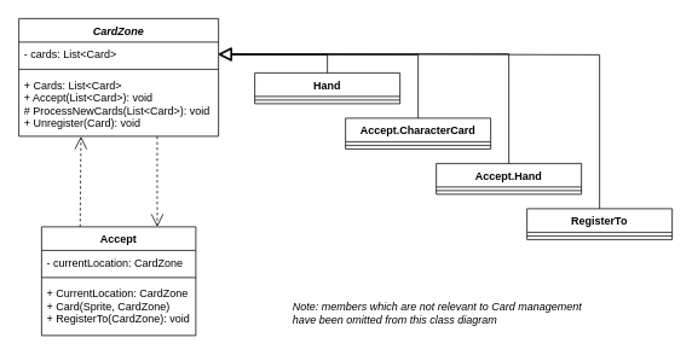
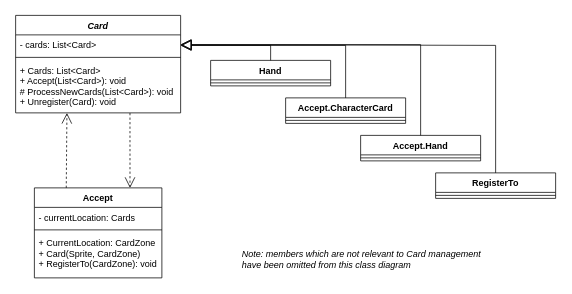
  <mxCell id="0" />
  <mxCell id="1" parent="0" />
- <mxCell id="2" value="CardZone" style="swimlane;fontStyle=3;align=center;verticalAlign=top;childLayout=stackLayout;horizontal=1;startSize=26;horizontalStack=0;resizeParent=1;resizeParentMax=0;resizeLast=0;collapsible=1;marginBottom=0;" parent="1" vertex="1"><mxGeometry x="20" y="20" width="220" height="130" as="geometry" /></mxCell>
+ <mxCell id="2" value="Card" style="swimlane;fontStyle=3;align=center;verticalAlign=top;childLayout=stackLayout;horizontal=1;startSize=26;horizontalStack=0;resizeParent=1;resizeParentMax=0;resizeLast=0;collapsible=1;marginBottom=0;" parent="1" vertex="1"><mxGeometry x="20" y="20" width="220" height="130" as="geometry" /></mxCell>
  <mxCell id="3" value="- cards: List&lt;Card&gt;" style="text;strokeColor=none;fillColor=none;align=left;verticalAlign=top;spacingLeft=4;spacingRight=4;overflow=hidden;rotatable=0;points=[[0,0.5],[1,0.5]];portConstraint=eastwest;" parent="2" vertex="1"><mxGeometry y="26" width="220" height="26" as="geometry" /></mxCell>
  <mxCell id="4" value="" style="line;strokeWidth=1;fillColor=none;align=left;verticalAlign=middle;spacingTop=-1;spacingLeft=3;spacingRight=3;rotatable=0;labelPosition=right;points=[];portConstraint=eastwest;" parent="2" vertex="1"><mxGeometry y="52" width="220" height="8" as="geometry" /></mxCell>
  <mxCell id="5" value="+ Cards: List&lt;Card&gt;&#10;+ Accept(List&lt;Card&gt;): void&#10;# ProcessNewCards(List&lt;Card&gt;): void&#10;+ Unregister(Card): void" style="text;strokeColor=none;fillColor=none;align=left;verticalAlign=top;spacingLeft=4;spacingRight=4;overflow=hidden;rotatable=0;points=[[0,0.5],[1,0.5]];portConstraint=eastwest;" parent="2" vertex="1"><mxGeometry y="60" width="220" height="70" as="geometry" /></mxCell>
  <mxCell id="6" style="rounded=0;orthogonalLoop=1;jettySize=auto;html=1;exitX=0.25;exitY=0;exitDx=0;exitDy=0;entryX=0.311;entryY=1.003;entryDx=0;entryDy=0;entryPerimeter=0;dashed=1;endArrow=open;endFill=0;endSize=12;" parent="1" source="7" target="5" edge="1"><mxGeometry relative="1" as="geometry" /></mxCell>
  <mxCell id="7" value="Accept" style="swimlane;fontStyle=1;align=center;verticalAlign=top;childLayout=stackLayout;horizontal=1;startSize=26;horizontalStack=0;resizeParent=1;resizeParentMax=0;resizeLast=0;collapsible=1;marginBottom=0;" parent="1" vertex="1"><mxGeometry x="45" y="250" width="170" height="120" as="geometry" /></mxCell>
- <mxCell id="8" value="- currentLocation: CardZone" style="text;strokeColor=none;fillColor=none;align=left;verticalAlign=top;spacingLeft=4;spacingRight=4;overflow=hidden;rotatable=0;points=[[0,0.5],[1,0.5]];portConstraint=eastwest;" parent="7" vertex="1"><mxGeometry y="26" width="170" height="26" as="geometry" /></mxCell>
+ <mxCell id="8" value="- currentLocation: Cards" style="text;strokeColor=none;fillColor=none;align=left;verticalAlign=top;spacingLeft=4;spacingRight=4;overflow=hidden;rotatable=0;points=[[0,0.5],[1,0.5]];portConstraint=eastwest;" parent="7" vertex="1"><mxGeometry y="26" width="170" height="26" as="geometry" /></mxCell>
  <mxCell id="9" value="" style="line;strokeWidth=1;fillColor=none;align=left;verticalAlign=middle;spacingTop=-1;spacingLeft=3;spacingRight=3;rotatable=0;labelPosition=right;points=[];portConstraint=eastwest;" parent="7" vertex="1"><mxGeometry y="52" width="170" height="8" as="geometry" /></mxCell>
  <mxCell id="10" value="+ CurrentLocation: CardZone&#10;+ Card(Sprite, CardZone)&#10;+ RegisterTo(CardZone): void" style="text;strokeColor=none;fillColor=none;align=left;verticalAlign=top;spacingLeft=4;spacingRight=4;overflow=hidden;rotatable=0;points=[[0,0.5],[1,0.5]];portConstraint=eastwest;" parent="7" vertex="1"><mxGeometry y="60" width="170" height="60" as="geometry" /></mxCell>
  <mxCell id="11" value="Hand" style="swimlane;fontStyle=1;align=center;verticalAlign=top;childLayout=stackLayout;horizontal=1;startSize=26;horizontalStack=0;resizeParent=1;resizeParentMax=0;resizeLast=0;collapsible=1;marginBottom=0;" parent="1" vertex="1"><mxGeometry x="280" y="80" width="160" height="34" as="geometry" /></mxCell>
  <mxCell id="12" value="" style="line;strokeWidth=1;fillColor=none;align=left;verticalAlign=middle;spacingTop=-1;spacingLeft=3;spacingRight=3;rotatable=0;labelPosition=right;points=[];portConstraint=eastwest;" parent="11" vertex="1"><mxGeometry y="26" width="160" height="8" as="geometry" /></mxCell>
  <mxCell id="13" value="RegisterTo" style="swimlane;fontStyle=1;align=center;verticalAlign=top;childLayout=stackLayout;horizontal=1;startSize=26;horizontalStack=0;resizeParent=1;resizeParentMax=0;resizeLast=0;collapsible=1;marginBottom=0;" parent="1" vertex="1"><mxGeometry x="580" y="230" width="160" height="34" as="geometry" /></mxCell>
  <mxCell id="14" value="" style="line;strokeWidth=1;fillColor=none;align=left;verticalAlign=middle;spacingTop=-1;spacingLeft=3;spacingRight=3;rotatable=0;labelPosition=right;points=[];portConstraint=eastwest;" parent="13" vertex="1"><mxGeometry y="26" width="160" height="8" as="geometry" /></mxCell>
  <mxCell id="15" value="Accept.CharacterCard" style="swimlane;fontStyle=1;align=center;verticalAlign=top;childLayout=stackLayout;horizontal=1;startSize=26;horizontalStack=0;resizeParent=1;resizeParentMax=0;resizeLast=0;collapsible=1;marginBottom=0;" parent="1" vertex="1"><mxGeometry x="380" y="130" width="160" height="34" as="geometry" /></mxCell>
  <mxCell id="16" value="" style="line;strokeWidth=1;fillColor=none;align=left;verticalAlign=middle;spacingTop=-1;spacingLeft=3;spacingRight=3;rotatable=0;labelPosition=right;points=[];portConstraint=eastwest;" parent="15" vertex="1"><mxGeometry y="26" width="160" height="8" as="geometry" /></mxCell>
  <mxCell id="17" value="Accept.Hand" style="swimlane;fontStyle=1;align=center;verticalAlign=top;childLayout=stackLayout;horizontal=1;startSize=26;horizontalStack=0;resizeParent=1;resizeParentMax=0;resizeLast=0;collapsible=1;marginBottom=0;" parent="1" vertex="1"><mxGeometry x="480" y="180" width="160" height="34" as="geometry" /></mxCell>
  <mxCell id="18" value="" style="line;strokeWidth=1;fillColor=none;align=left;verticalAlign=middle;spacingTop=-1;spacingLeft=3;spacingRight=3;rotatable=0;labelPosition=right;points=[];portConstraint=eastwest;" parent="17" vertex="1"><mxGeometry y="26" width="160" height="8" as="geometry" /></mxCell>
  <mxCell id="19" value="" style="endArrow=block;endFill=0;endSize=12;html=1;exitX=0.5;exitY=0;exitDx=0;exitDy=0;rounded=0;edgeStyle=orthogonalEdgeStyle;entryX=1;entryY=0.5;entryDx=0;entryDy=0;" parent="1" source="13" target="3" edge="1"><mxGeometry width="160" relative="1" as="geometry"><mxPoint x="390" y="110" as="sourcePoint" /><mxPoint x="240" y="60" as="targetPoint" /><Array as="points"><mxPoint x="660" y="60" /></Array></mxGeometry></mxCell>
  <mxCell id="20" value="" style="endArrow=block;endFill=0;endSize=12;html=1;exitX=0.5;exitY=0;exitDx=0;exitDy=0;rounded=0;edgeStyle=orthogonalEdgeStyle;entryX=1;entryY=0.5;entryDx=0;entryDy=0;" parent="1" source="17" target="3" edge="1"><mxGeometry width="160" relative="1" as="geometry"><mxPoint x="670" y="240" as="sourcePoint" /><mxPoint x="240" y="59" as="targetPoint" /><Array as="points"><mxPoint x="560" y="59" /></Array></mxGeometry></mxCell>
  <mxCell id="21" value="" style="endArrow=block;endFill=0;endSize=12;html=1;exitX=0.5;exitY=0;exitDx=0;exitDy=0;rounded=0;edgeStyle=orthogonalEdgeStyle;" parent="1" source="15" edge="1"><mxGeometry width="160" relative="1" as="geometry"><mxPoint x="680" y="250" as="sourcePoint" /><mxPoint x="240" y="60" as="targetPoint" /><Array as="points"><mxPoint x="460" y="60" /></Array></mxGeometry></mxCell>
  <mxCell id="22" value="" style="endArrow=block;endFill=0;endSize=12;html=1;rounded=0;edgeStyle=orthogonalEdgeStyle;" parent="1" edge="1"><mxGeometry width="160" relative="1" as="geometry"><mxPoint x="360" y="80" as="sourcePoint" /><mxPoint x="240" y="60" as="targetPoint" /><Array as="points"><mxPoint x="360" y="60" /></Array></mxGeometry></mxCell>
  <mxCell id="23" style="rounded=0;orthogonalLoop=1;jettySize=auto;html=1;entryX=0.75;entryY=0;entryDx=0;entryDy=0;dashed=1;endArrow=open;endFill=0;endSize=12;exitX=0.693;exitY=1.003;exitDx=0;exitDy=0;exitPerimeter=0;" parent="1" source="5" target="7" edge="1"><mxGeometry relative="1" as="geometry"><mxPoint x="180" y="160" as="sourcePoint" /><mxPoint x="96.88" y="160.21" as="targetPoint" /></mxGeometry></mxCell>
  <mxCell id="24" value="&lt;i&gt;Note: members which are not relevant to Card management&lt;br&gt;&lt;/i&gt;&lt;i&gt;have been omitted from this class diagram&lt;/i&gt;&lt;i&gt;&lt;br&gt;&lt;/i&gt;" style="text;html=1;align=left;verticalAlign=middle;resizable=0;points=[];autosize=1;" parent="1" vertex="1"><mxGeometry x="320" y="330" width="330" height="30" as="geometry" /></mxCell>
